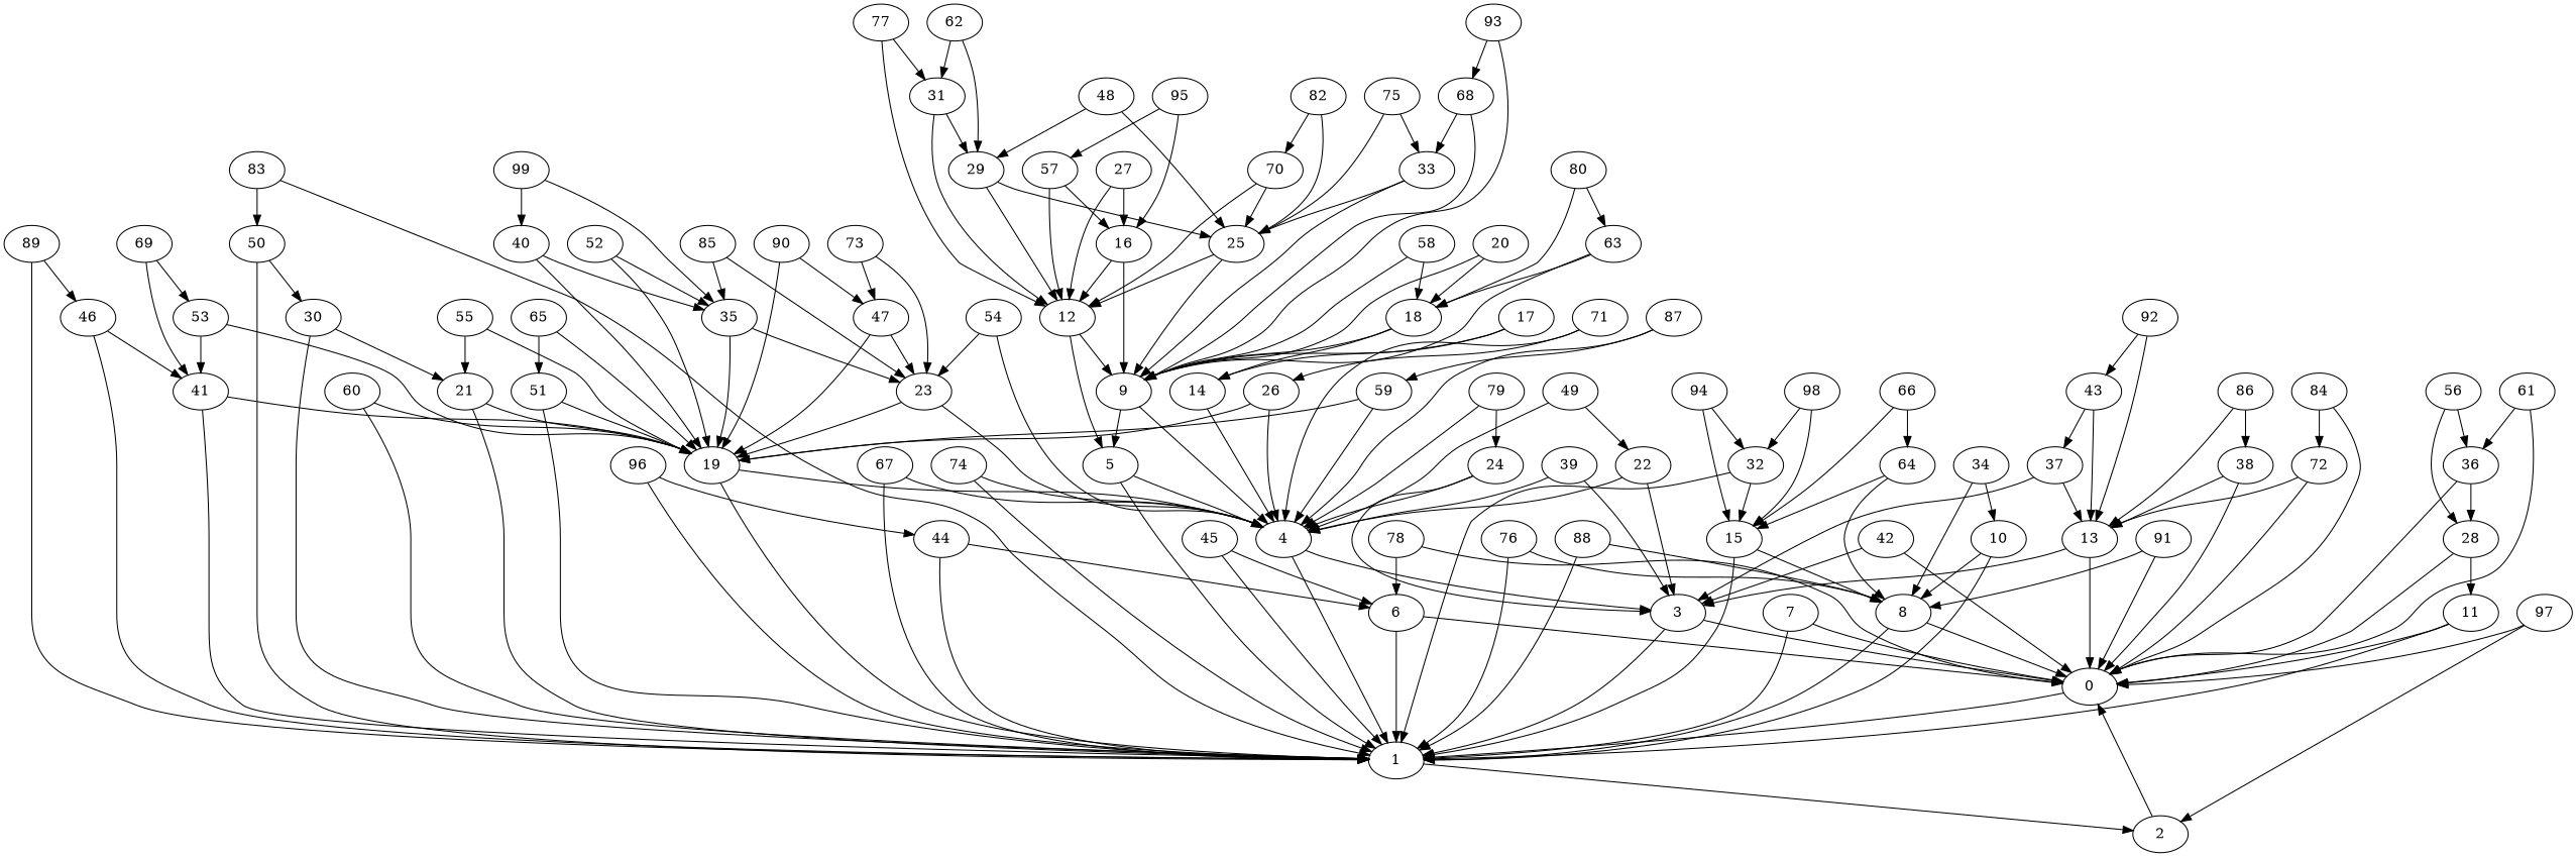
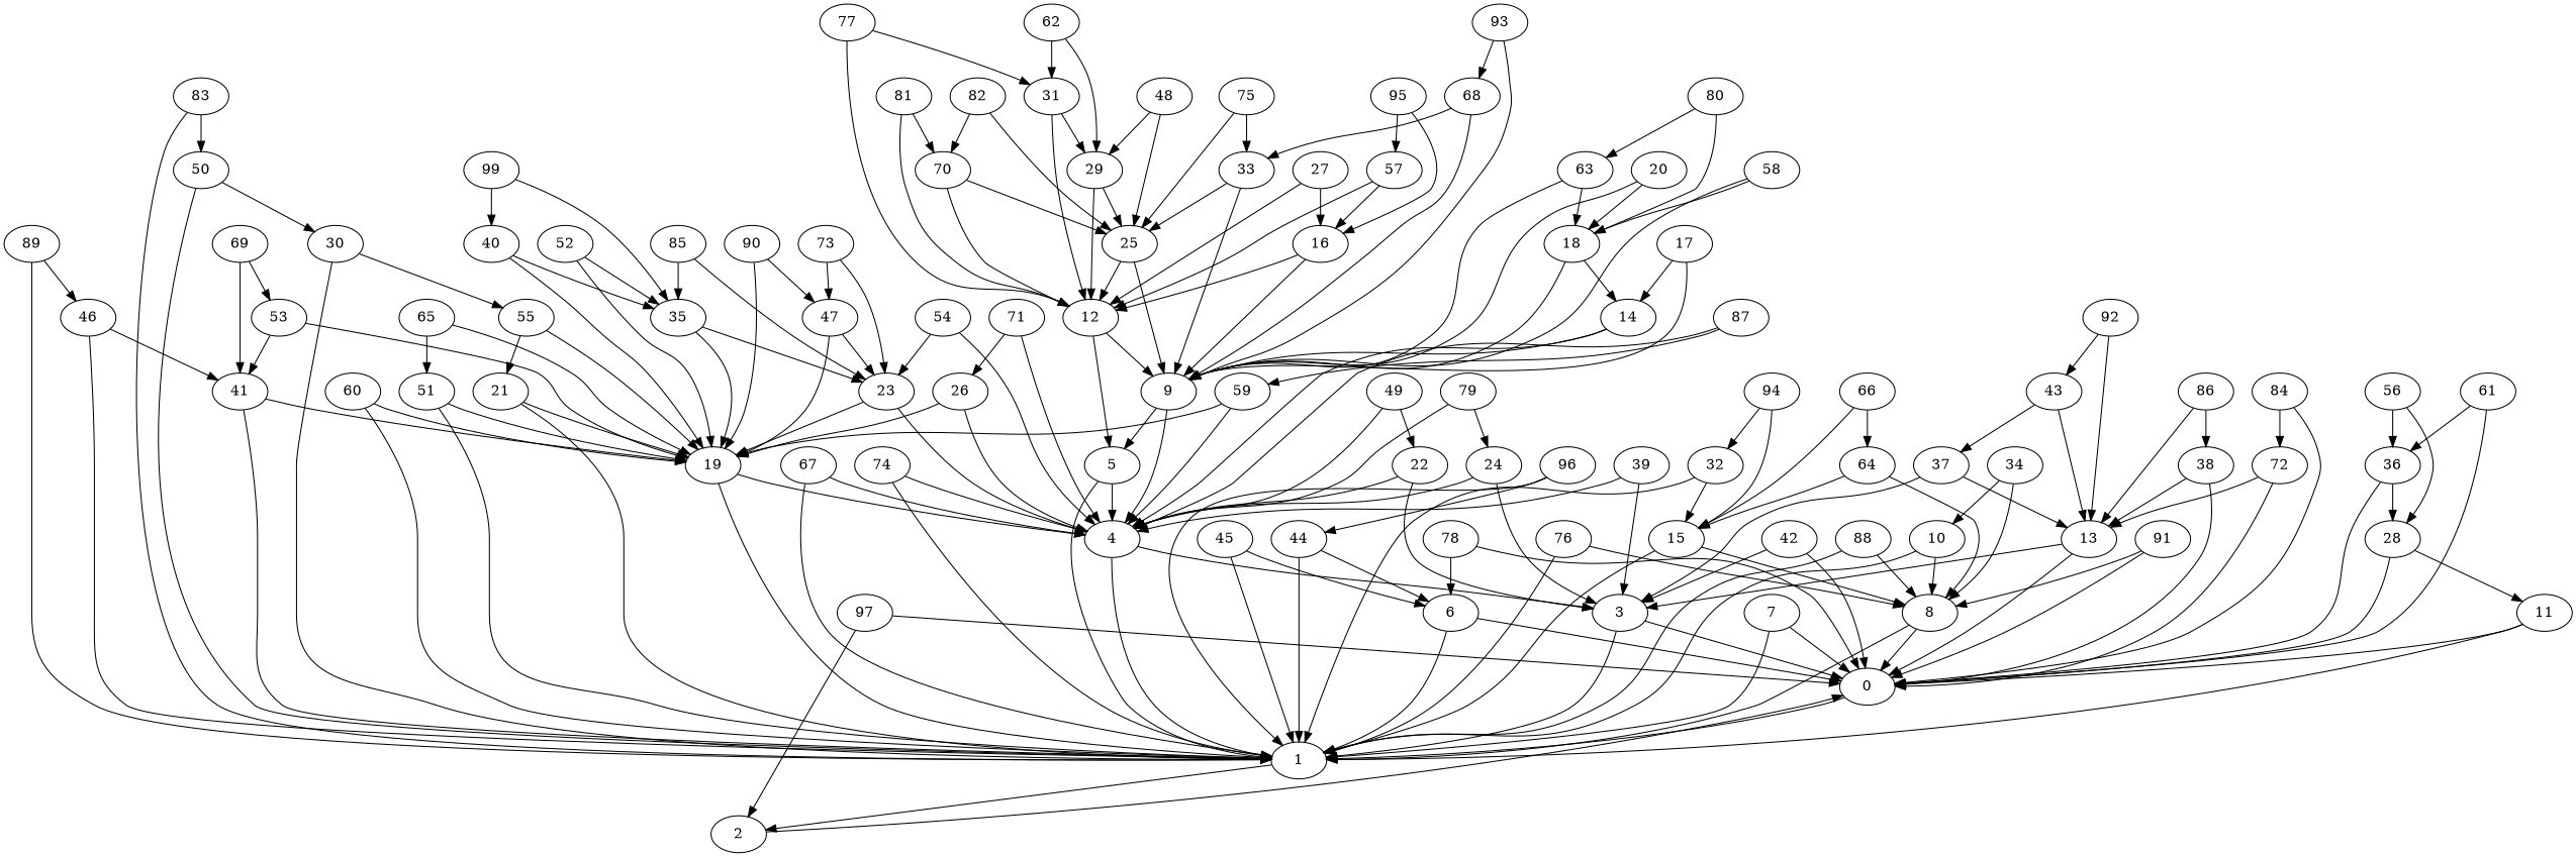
  digraph {
    edge [weight=15]
    0
    1
    2
    3
    4
    5
    6
    7
    8
    9
    10
    11
    12
    13
    14
    15
    16
    17
    18
    19
    20
    21
    22
    23
    24
    25
    26
    27
    28
    29
    30
    31
    32
    33
    34
    35
    36
    37
    38
    39
    40
    41
    42
    43
    44
    45
    46
    47
    48
    49
    50
    51
    52
    53
    54
    55
    56
    57
    58
    59
    60
    61
    62
    63
    64
    65
    66
    67
    68
    69
    70
    71
    72
    73
    74
    75
    76
    77
    78
    79
    80
+   81
    82
    83
    84
    85
    86
    87
    88
    89
    90
    91
    92
    93
    94
    95
    96
    97
-   98
    99
    0 -> 1 [weight=26]
    1 -> 2 [weight=21]
    2 -> 0 [weight=1]
    3 -> 0 [weight=17]
    3 -> 1 [weight=16]
    4 -> 1 [weight=20]
    4 -> 3 [weight=11]
    5 -> 1 [weight=2]
    5 -> 4 [weight=19]
    6 -> 0
    6 -> 1 [weight=22]
    7 -> 0 [weight=7]
    7 -> 1 [weight=10]
    8 -> 0 [weight=14]
    8 -> 1 [weight=18]
    9 -> 4 [weight=20]
    9 -> 5 [weight=21]
    10 -> 1 [weight=3]
    10 -> 8 [weight=18]
    11 -> 0 [weight=18]
    11 -> 1 [weight=19]
    12 -> 5 [weight=4]
    12 -> 9 [weight=22]
    13 -> 0 [weight=11]
    13 -> 3 [weight=19]
    14 -> 4
+   14 -> 9 [weight=29]
    15 -> 1 [weight=29]
    15 -> 8 [weight=1]
    16 -> 9 [weight=24]
    16 -> 12 [weight=21]
    17 -> 9 [weight=23]
    17 -> 14 [weight=23]
    18 -> 9 [weight=23]
    18 -> 14 [weight=26]
    19 -> 1
    19 -> 4 [weight=23]
    20 -> 9 [weight=25]
    20 -> 18 [weight=29]
    21 -> 1 [weight=7]
    21 -> 19 [weight=19]
    22 -> 3 [weight=29]
    22 -> 4 [weight=23]
    23 -> 4 [weight=8]
    23 -> 19 [weight=29]
    24 -> 3 [weight=13]
    24 -> 4 [weight=20]
    25 -> 9 [weight=7]
    25 -> 12 [weight=17]
    26 -> 4 [weight=21]
    26 -> 19 [weight=12]
    27 -> 12 [weight=13]
    27 -> 16 [weight=27]
    28 -> 0 [weight=21]
    28 -> 11 [weight=17]
    29 -> 12 [weight=29]
    29 -> 25 [weight=22]
    30 -> 1
-   30 -> 21 [weight=11]
+   30 -> 55 [weight=11]
    31 -> 12 [weight=17]
    31 -> 29 [weight=16]
    32 -> 1 [weight=13]
    32 -> 15 [weight=12]
    33 -> 9 [weight=3]
    33 -> 25 [weight=18]
    34 -> 8
    34 -> 10 [weight=21]
    35 -> 19 [weight=26]
    35 -> 23 [weight=11]
    36 -> 0 [weight=1]
    36 -> 28 [weight=30]
    37 -> 3 [weight=10]
    37 -> 13
    38 -> 0
    38 -> 13 [weight=21]
    39 -> 3
    39 -> 4 [weight=1]
    40 -> 19 [weight=24]
    40 -> 35 [weight=23]
    41 -> 1 [weight=1]
    41 -> 19 [weight=22]
    42 -> 0 [weight=28]
    42 -> 3 [weight=25]
    43 -> 13 [weight=29]
    43 -> 37 [weight=26]
    44 -> 1 [weight=20]
    44 -> 6 [weight=1]
    45 -> 1 [weight=5]
    45 -> 6 [weight=28]
    46 -> 1 [weight=24]
    46 -> 41 [weight=9]
    47 -> 19 [weight=30]
    47 -> 23 [weight=11]
    48 -> 25 [weight=11]
    48 -> 29 [weight=8]
    49 -> 4
    49 -> 22 [weight=3]
    50 -> 1 [weight=21]
    50 -> 30 [weight=11]
    51 -> 1 [weight=4]
    51 -> 19 [weight=29]
    52 -> 19 [weight=26]
    52 -> 35 [weight=28]
    53 -> 19 [weight=12]
    53 -> 41 [weight=17]
    54 -> 4 [weight=6]
    54 -> 23 [weight=28]
    55 -> 19 [weight=24]
    55 -> 21 [weight=10]
    56 -> 28 [weight=6]
    56 -> 36 [weight=9]
    57 -> 12 [weight=1]
    57 -> 16 [weight=2]
    58 -> 9 [weight=8]
    58 -> 18 [weight=3]
    59 -> 4 [weight=3]
    59 -> 19 [weight=25]
    60 -> 1 [weight=11]
    60 -> 19 [weight=21]
    61 -> 0 [weight=23]
    61 -> 36 [weight=2]
    62 -> 29 [weight=5]
    62 -> 31 [weight=7]
    63 -> 9 [weight=28]
    63 -> 18 [weight=8]
    64 -> 8 [weight=17]
    64 -> 15 [weight=10]
    65 -> 19 [weight=21]
    65 -> 51 [weight=29]
    66 -> 15 [weight=6]
    66 -> 64 [weight=13]
    67 -> 1 [weight=10]
    67 -> 4 [weight=22]
    68 -> 9 [weight=3]
    68 -> 33 [weight=13]
    69 -> 41 [weight=25]
    69 -> 53 [weight=21]
    70 -> 12 [weight=26]
    70 -> 25 [weight=13]
    71 -> 4 [weight=11]
    71 -> 26 [weight=26]
    72 -> 0 [weight=2]
    72 -> 13 [weight=9]
    73 -> 23 [weight=13]
    73 -> 47 [weight=16]
    74 -> 1 [weight=19]
    74 -> 4 [weight=27]
    75 -> 25 [weight=8]
    75 -> 33 [weight=25]
    76 -> 1 [weight=23]
    76 -> 8 [weight=8]
    77 -> 12 [weight=16]
    77 -> 31 [weight=6]
    78 -> 0 [weight=25]
    78 -> 6 [weight=19]
    79 -> 4 [weight=28]
    79 -> 24 [weight=25]
    80 -> 18 [weight=14]
    80 -> 63 [weight=10]
+   81 -> 12 [weight=24]
+   81 -> 70 [weight=24]
    82 -> 25 [weight=25]
    82 -> 70 [weight=1]
    83 -> 1 [weight=7]
    83 -> 50 [weight=24]
    84 -> 0 [weight=1]
    84 -> 72 [weight=5]
    85 -> 23 [weight=20]
    85 -> 35 [weight=25]
    86 -> 13
    86 -> 38 [weight=30]
    87 -> 4 [weight=24]
    87 -> 59 [weight=20]
    88 -> 1 [weight=27]
    88 -> 8 [weight=14]
    89 -> 1 [weight=27]
    89 -> 46 [weight=19]
    90 -> 19 [weight=1]
    90 -> 47 [weight=13]
    91 -> 0 [weight=26]
    91 -> 8 [weight=5]
    92 -> 13 [weight=16]
    92 -> 43
    93 -> 9 [weight=20]
    93 -> 68 [weight=20]
    94 -> 15 [weight=18]
    94 -> 32 [weight=11]
    95 -> 16 [weight=8]
    95 -> 57 [weight=7]
    96 -> 1 [weight=1]
    96 -> 44
    97 -> 0
    97 -> 2 [weight=22]
-   98 -> 15 [weight=16]
-   98 -> 32 [weight=7]
    99 -> 35 [weight=9]
    99 -> 40 [weight=11]
  }
